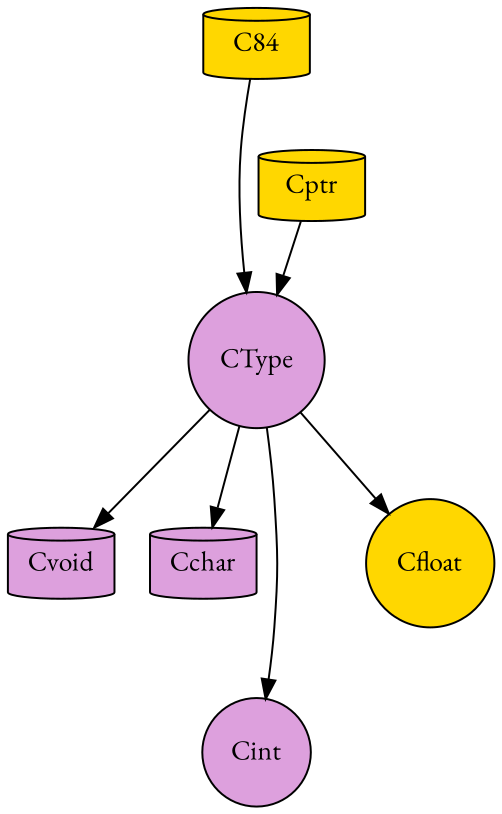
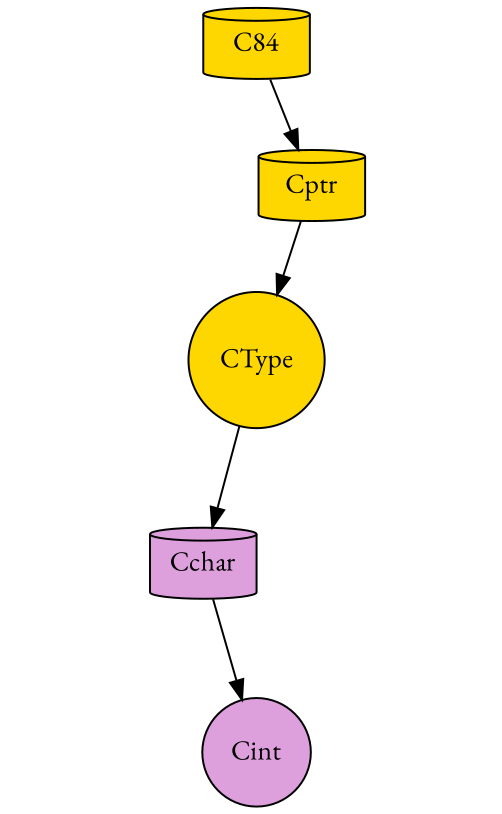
  digraph {
    fontname="EB Garamond"
    node [fillcolor=plum fontname="EB Garamond" shape=cylinder style=filled]
    edge [fontname="EB Garamond"]
    n1 [fillcolor=gold label=C84]
-   CType [shape=circle]
-   Cvoid
+   CType [fillcolor=gold shape=circle]
    Cchar
    Cint [shape=circle]
-   Cfloat [fillcolor=gold shape=circle]
    Cptr [fillcolor=gold]
-   n1 -> CType
-   CType -> Cvoid
+   n1 -> Cptr
    CType -> Cchar
-   CType -> Cint
-   CType -> Cfloat
+   Cchar -> Cint
    Cptr -> CType
  }
